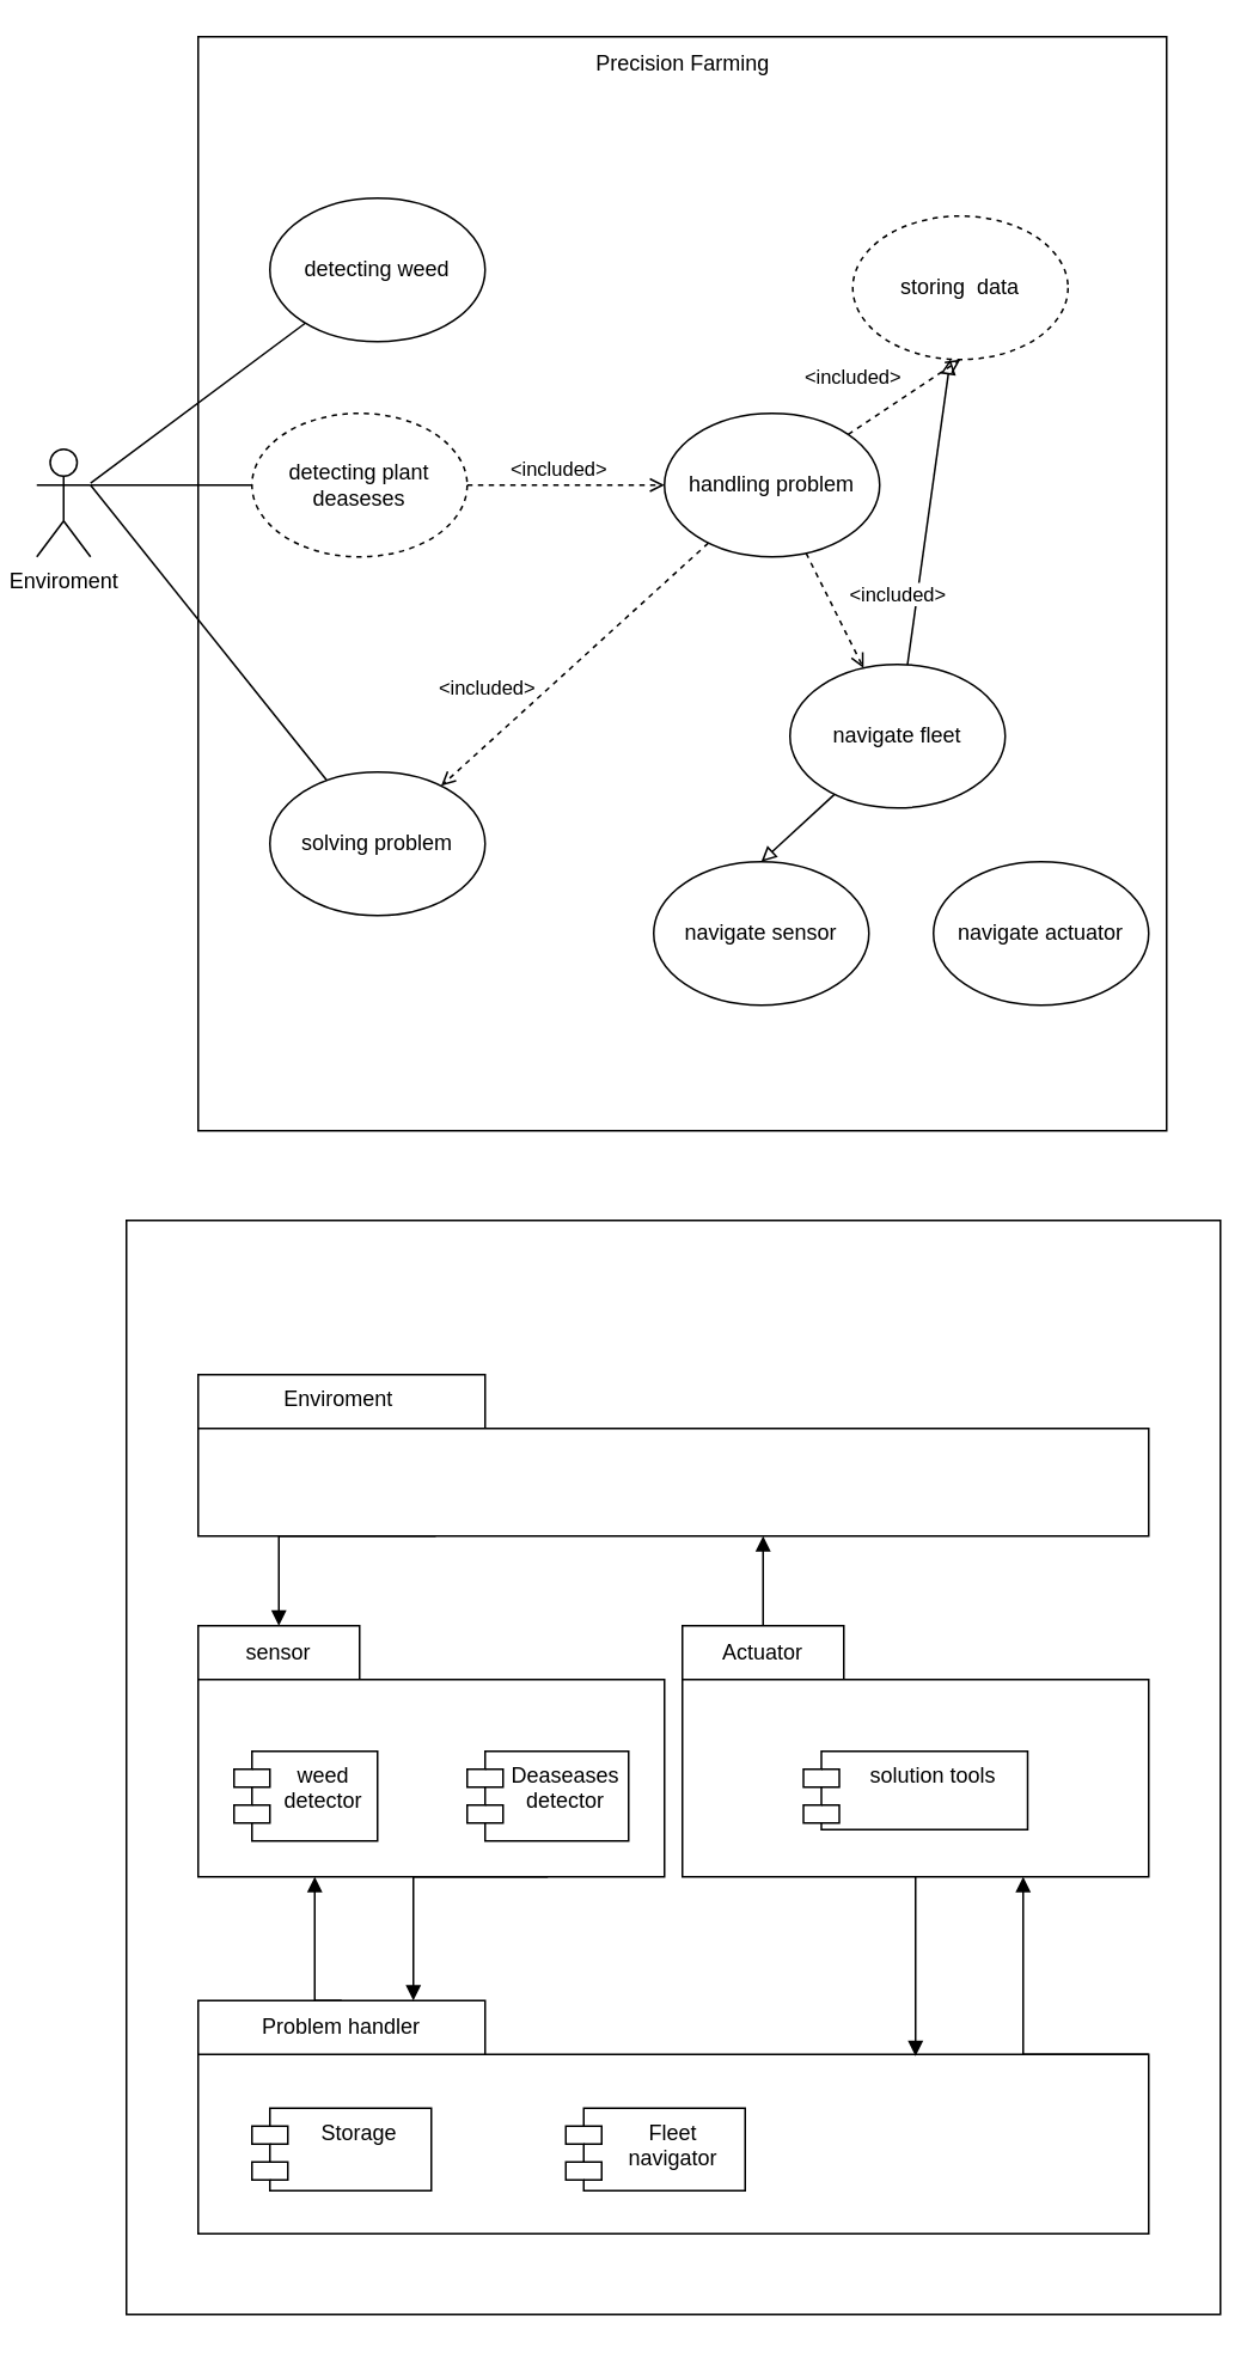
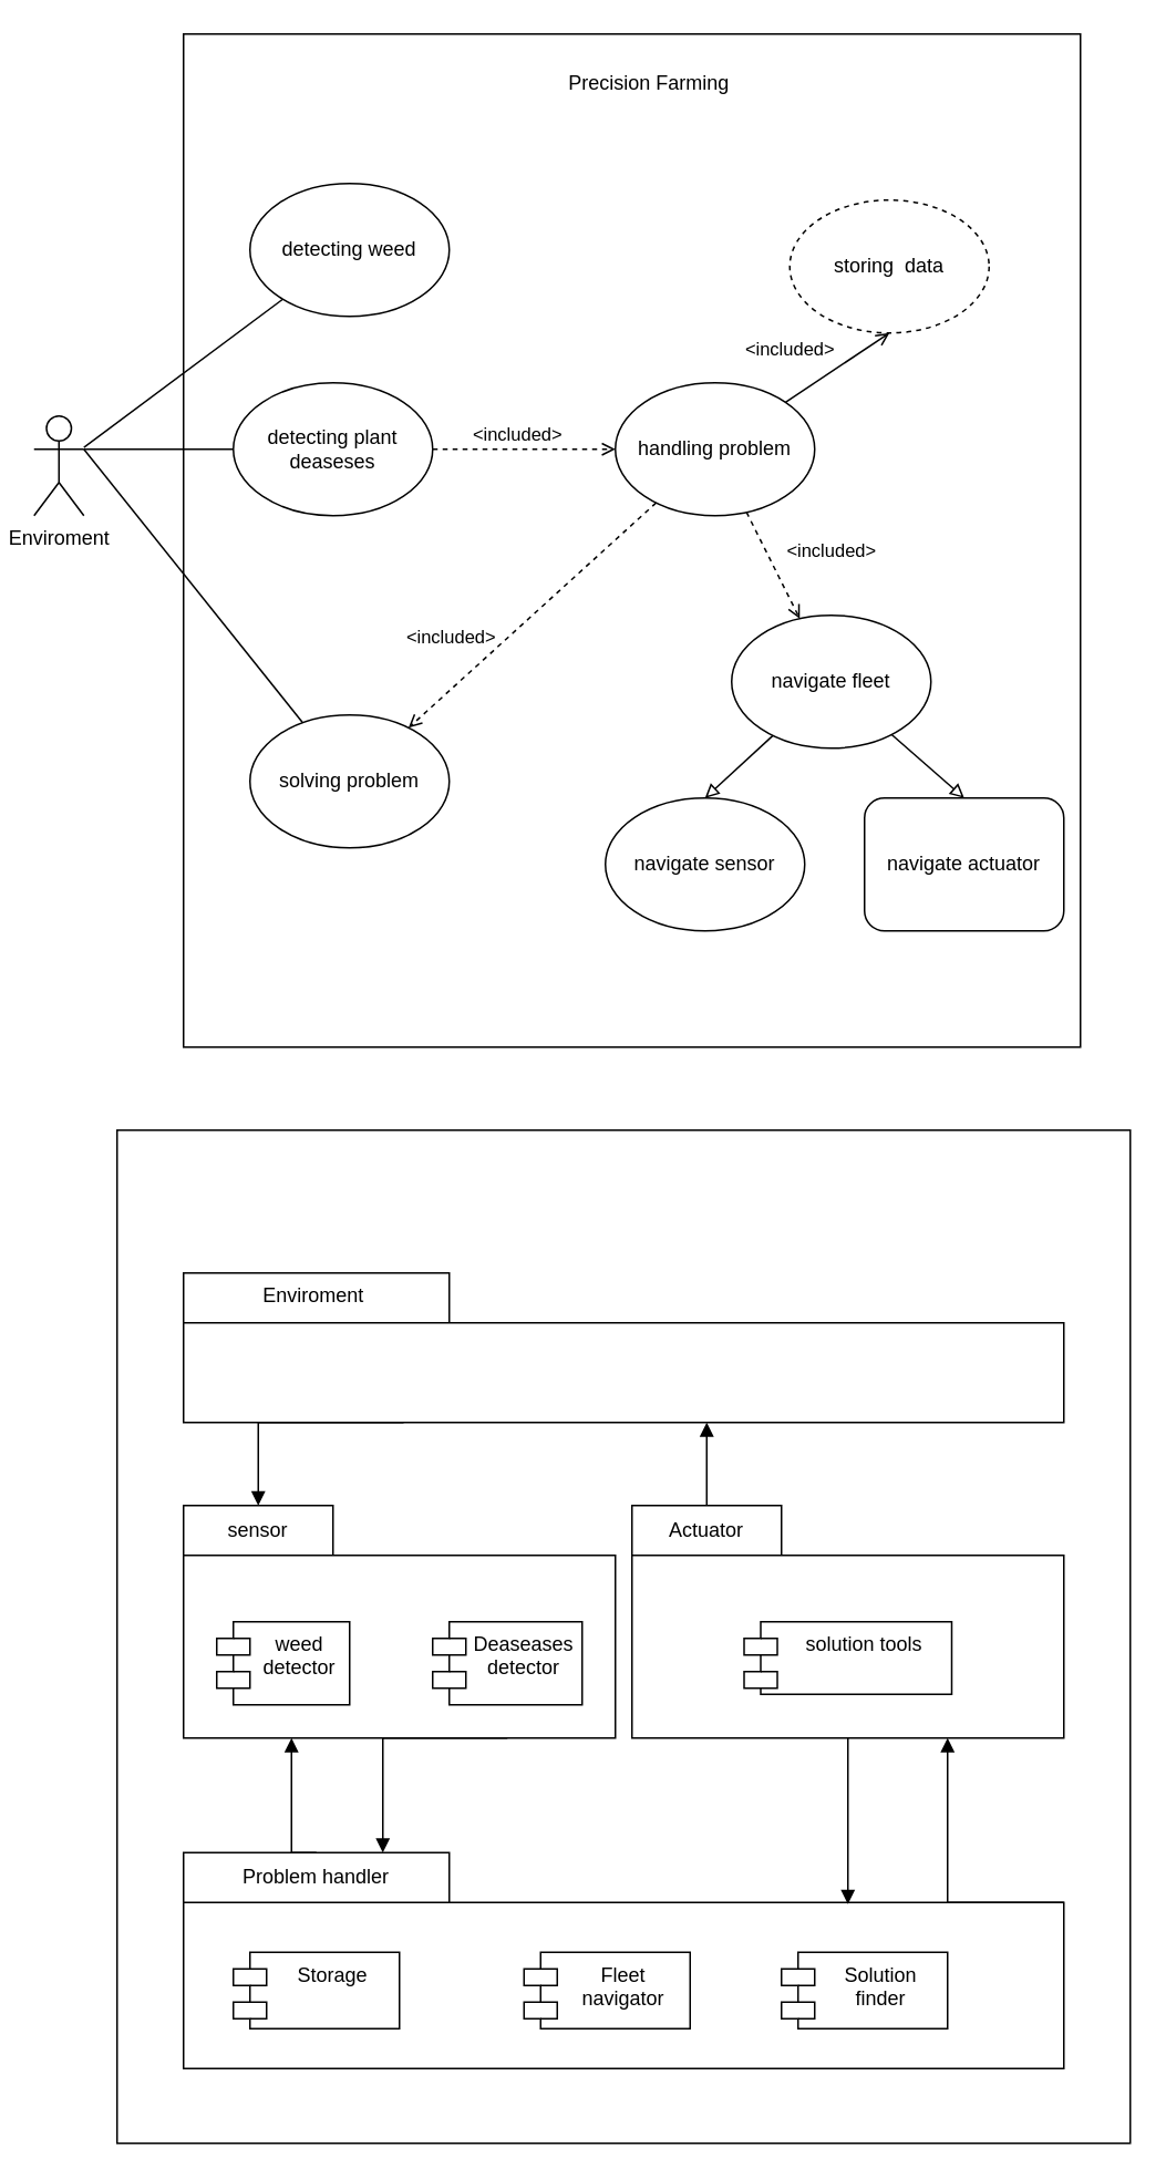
  <mxCell id="0" />
  <mxCell id="1" parent="0" />
  <mxCell id="2" value="" style="rounded=0;whiteSpace=wrap;html=1;" vertex="1" parent="1"><mxGeometry x="70" y="680" width="610" height="610" as="geometry" /></mxCell>
  <mxCell id="3" value="" style="rounded=0;whiteSpace=wrap;html=1;" vertex="1" parent="1"><mxGeometry x="110" y="20" width="540" height="610" as="geometry" /></mxCell>
  <mxCell id="4" style="edgeStyle=none;rounded=0;orthogonalLoop=1;jettySize=auto;html=1;entryX=1;entryY=0.333;entryDx=0;entryDy=0;entryPerimeter=0;endArrow=none;endFill=0;" edge="1" parent="1" source="7" target="16"><mxGeometry relative="1" as="geometry" /></mxCell>
  <mxCell id="5" style="edgeStyle=none;rounded=0;orthogonalLoop=1;jettySize=auto;html=1;dashed=1;endArrow=open;endFill=0;" edge="1" parent="1" source="7" target="23"><mxGeometry relative="1" as="geometry" /></mxCell>
  <mxCell id="6" value="&amp;lt;included&amp;gt;" style="edgeLabel;html=1;align=center;verticalAlign=middle;resizable=0;points=[];" vertex="1" connectable="0" parent="5"><mxGeometry x="-0.242" y="-1" relative="1" as="geometry"><mxPoint x="8" y="-11" as="offset" /></mxGeometry></mxCell>
- <mxCell id="7" value="detecting plant deaseses" style="ellipse;whiteSpace=wrap;html=1;dashed=1;" vertex="1" parent="1"><mxGeometry x="140" y="230" width="120" height="80" as="geometry" /></mxCell>
- <mxCell id="8" value="Precision Farming" style="text;html=1;strokeColor=none;fillColor=none;align=center;verticalAlign=middle;whiteSpace=wrap;rounded=0;" vertex="1" parent="1"><mxGeometry x="302.5" y="20" width="155" height="30" as="geometry" /></mxCell>
+ <mxCell id="7" value="detecting plant deaseses" style="ellipse;whiteSpace=wrap;html=1;" vertex="1" parent="1"><mxGeometry x="140" y="230" width="120" height="80" as="geometry" /></mxCell>
+ <mxCell id="8" value="Precision Farming" style="text;html=1;strokeColor=none;fillColor=none;align=center;verticalAlign=middle;whiteSpace=wrap;rounded=0;" vertex="1" parent="1"><mxGeometry x="312.5" y="35" width="155" height="30" as="geometry" /></mxCell>
  <mxCell id="9" style="rounded=0;orthogonalLoop=1;jettySize=auto;html=1;endArrow=none;endFill=0;" edge="1" parent="1" source="10" target="16"><mxGeometry relative="1" as="geometry" /></mxCell>
  <mxCell id="10" value="detecting weed" style="ellipse;whiteSpace=wrap;html=1;" vertex="1" parent="1"><mxGeometry x="150" y="110" width="120" height="80" as="geometry" /></mxCell>
  <mxCell id="11" style="edgeStyle=none;rounded=0;orthogonalLoop=1;jettySize=auto;html=1;entryX=0.5;entryY=0;entryDx=0;entryDy=0;endArrow=block;endFill=0;" edge="1" parent="1" source="13" target="14"><mxGeometry relative="1" as="geometry" /></mxCell>
- <mxCell id="12" style="edgeStyle=none;rounded=0;orthogonalLoop=1;jettySize=auto;html=1;endArrow=block;endFill=0;" edge="1" parent="1" source="13" target="24"><mxGeometry relative="1" as="geometry" /></mxCell>
+ <mxCell id="12" style="edgeStyle=none;rounded=0;orthogonalLoop=1;jettySize=auto;html=1;entryX=0.5;entryY=0;entryDx=0;entryDy=0;endArrow=block;endFill=0;" edge="1" parent="1" source="13" target="15"><mxGeometry relative="1" as="geometry" /></mxCell>
  <mxCell id="13" value="navigate fleet" style="ellipse;whiteSpace=wrap;html=1;" vertex="1" parent="1"><mxGeometry x="440" y="370" width="120" height="80" as="geometry" /></mxCell>
  <mxCell id="14" value="navigate sensor" style="ellipse;whiteSpace=wrap;html=1;" vertex="1" parent="1"><mxGeometry x="364" y="480" width="120" height="80" as="geometry" /></mxCell>
- <mxCell id="15" value="navigate actuator" style="ellipse;whiteSpace=wrap;html=1;" vertex="1" parent="1"><mxGeometry x="520" y="480" width="120" height="80" as="geometry" /></mxCell>
+ <mxCell id="15" value="navigate actuator" style="whiteSpace=wrap;html=1;rounded=1;" vertex="1" parent="1"><mxGeometry x="520" y="480" width="120" height="80" as="geometry" /></mxCell>
  <mxCell id="16" value="Enviroment" style="shape=umlActor;verticalLabelPosition=bottom;verticalAlign=top;html=1;outlineConnect=0;" vertex="1" parent="1"><mxGeometry x="20" y="250" width="30" height="60" as="geometry" /></mxCell>
  <mxCell id="17" style="edgeStyle=none;rounded=0;orthogonalLoop=1;jettySize=auto;html=1;dashed=1;endArrow=open;endFill=0;" edge="1" parent="1" source="23" target="26"><mxGeometry relative="1" as="geometry"><Array as="points"><mxPoint x="320" y="370" /></Array></mxGeometry></mxCell>
  <mxCell id="18" value="&amp;lt;included&amp;gt;" style="edgeLabel;html=1;align=center;verticalAlign=middle;resizable=0;points=[];" vertex="1" connectable="0" parent="17"><mxGeometry x="0.249" y="-6" relative="1" as="geometry"><mxPoint x="-27" as="offset" /></mxGeometry></mxCell>
- <mxCell id="19" style="edgeStyle=none;rounded=0;orthogonalLoop=1;jettySize=auto;html=1;entryX=0.5;entryY=1;entryDx=0;entryDy=0;dashed=1;endArrow=open;endFill=0;" edge="1" parent="1" source="23" target="24"><mxGeometry relative="1" as="geometry" /></mxCell>
+ <mxCell id="19" style="edgeStyle=none;rounded=0;orthogonalLoop=1;jettySize=auto;html=1;entryX=0.5;entryY=1;entryDx=0;entryDy=0;dashed=0;endArrow=open;endFill=0;" edge="1" parent="1" source="23" target="24"><mxGeometry relative="1" as="geometry" /></mxCell>
  <mxCell id="20" value="&amp;lt;included&amp;gt;" style="edgeLabel;html=1;align=center;verticalAlign=middle;resizable=0;points=[];" vertex="1" connectable="0" parent="19"><mxGeometry x="-0.36" y="3" relative="1" as="geometry"><mxPoint x="-16" y="-16" as="offset" /></mxGeometry></mxCell>
  <mxCell id="21" style="edgeStyle=none;rounded=0;orthogonalLoop=1;jettySize=auto;html=1;dashed=1;endArrow=open;endFill=0;" edge="1" parent="1" source="23" target="13"><mxGeometry relative="1" as="geometry" /></mxCell>
  <mxCell id="22" value="&amp;lt;included&amp;gt;" style="edgeLabel;html=1;align=center;verticalAlign=middle;resizable=0;points=[];" vertex="1" connectable="0" parent="21"><mxGeometry x="-0.47" y="-1" relative="1" as="geometry"><mxPoint x="43" y="5" as="offset" /></mxGeometry></mxCell>
  <mxCell id="23" value="handling problem" style="ellipse;whiteSpace=wrap;html=1;" vertex="1" parent="1"><mxGeometry x="370" y="230" width="120" height="80" as="geometry" /></mxCell>
  <mxCell id="24" value="storing&amp;nbsp; data" style="ellipse;whiteSpace=wrap;html=1;dashed=1;" vertex="1" parent="1"><mxGeometry x="475" y="120" width="120" height="80" as="geometry" /></mxCell>
  <mxCell id="25" style="edgeStyle=none;rounded=0;orthogonalLoop=1;jettySize=auto;html=1;entryX=1;entryY=0.333;entryDx=0;entryDy=0;entryPerimeter=0;endArrow=none;endFill=0;" edge="1" parent="1" source="26" target="16"><mxGeometry relative="1" as="geometry" /></mxCell>
  <mxCell id="26" value="solving problem" style="ellipse;whiteSpace=wrap;html=1;" vertex="1" parent="1"><mxGeometry x="150" y="430" width="120" height="80" as="geometry" /></mxCell>
  <mxCell id="27" value="" style="group" vertex="1" connectable="0" parent="1"><mxGeometry x="110" y="766" width="530" height="90" as="geometry" /></mxCell>
  <mxCell id="28" value="" style="shape=folder;fontStyle=1;spacingTop=10;tabWidth=160;tabHeight=30;tabPosition=left;html=1;" vertex="1" parent="27"><mxGeometry width="530" height="90" as="geometry" /></mxCell>
  <mxCell id="29" value="Enviroment" style="text;html=1;strokeColor=none;fillColor=none;align=center;verticalAlign=middle;whiteSpace=wrap;rounded=0;" vertex="1" parent="27"><mxGeometry width="157.037" height="27" as="geometry" /></mxCell>
  <mxCell id="30" value="" style="group" vertex="1" connectable="0" parent="1"><mxGeometry x="110" y="906" width="260" height="270" as="geometry" /></mxCell>
  <mxCell id="31" value="" style="shape=folder;fontStyle=1;spacingTop=10;tabWidth=90;tabHeight=30;tabPosition=left;html=1;" vertex="1" parent="30"><mxGeometry width="260" height="140" as="geometry" /></mxCell>
  <mxCell id="32" value="sensor" style="text;html=1;strokeColor=none;fillColor=none;align=center;verticalAlign=middle;whiteSpace=wrap;rounded=0;" vertex="1" parent="30"><mxGeometry width="90" height="30" as="geometry" /></mxCell>
  <mxCell id="33" value="weed &#10;detector" style="shape=module;align=left;spacingLeft=20;align=center;verticalAlign=top;" vertex="1" parent="30"><mxGeometry x="20" y="70" width="80" height="50" as="geometry" /></mxCell>
  <mxCell id="34" value="Deaseases&#10;detector" style="shape=module;align=left;spacingLeft=20;align=center;verticalAlign=top;" vertex="1" parent="30"><mxGeometry x="150" y="70" width="90" height="50" as="geometry" /></mxCell>
  <mxCell id="35" value="" style="group" vertex="1" connectable="0" parent="1"><mxGeometry x="380" y="906" width="260" height="140" as="geometry" /></mxCell>
  <mxCell id="36" value="" style="shape=folder;fontStyle=1;spacingTop=10;tabWidth=90;tabHeight=30;tabPosition=left;html=1;" vertex="1" parent="35"><mxGeometry width="260" height="140" as="geometry" /></mxCell>
  <mxCell id="37" value="Actuator" style="text;html=1;strokeColor=none;fillColor=none;align=center;verticalAlign=middle;whiteSpace=wrap;rounded=0;" vertex="1" parent="35"><mxGeometry width="90" height="30" as="geometry" /></mxCell>
  <mxCell id="38" value="solution tools" style="shape=module;align=left;spacingLeft=20;align=center;verticalAlign=top;" vertex="1" parent="35"><mxGeometry x="67.5" y="70" width="125" height="43.7" as="geometry" /></mxCell>
  <mxCell id="39" value="" style="group" vertex="1" connectable="0" parent="1"><mxGeometry x="110" y="1115" width="530" height="130" as="geometry" /></mxCell>
  <mxCell id="40" value="" style="shape=folder;fontStyle=1;spacingTop=10;tabWidth=160;tabHeight=30;tabPosition=left;html=1;" vertex="1" parent="39"><mxGeometry width="530" height="130" as="geometry" /></mxCell>
  <mxCell id="41" value="Problem handler" style="text;html=1;strokeColor=none;fillColor=none;align=center;verticalAlign=middle;whiteSpace=wrap;rounded=0;" vertex="1" parent="39"><mxGeometry width="160" height="30" as="geometry" /></mxCell>
+ <mxCell id="42" value="Solution&#10;finder" style="shape=module;align=left;spacingLeft=20;align=center;verticalAlign=top;" vertex="1" parent="39"><mxGeometry x="360" y="60" width="100" height="46" as="geometry" /></mxCell>
  <mxCell id="43" value="Fleet&#10;navigator" style="shape=module;align=left;spacingLeft=20;align=center;verticalAlign=top;" vertex="1" parent="39"><mxGeometry x="205" y="60" width="100" height="46" as="geometry" /></mxCell>
  <mxCell id="44" value="Storage" style="shape=module;align=left;spacingLeft=20;align=center;verticalAlign=top;" vertex="1" parent="39"><mxGeometry x="30" y="60" width="100" height="46" as="geometry" /></mxCell>
  <mxCell id="45" style="edgeStyle=orthogonalEdgeStyle;rounded=0;orthogonalLoop=1;jettySize=auto;html=1;entryX=0.25;entryY=1;entryDx=0;entryDy=0;entryPerimeter=0;endArrow=none;endFill=0;exitX=0.5;exitY=0;exitDx=0;exitDy=0;startArrow=block;startFill=1;" edge="1" parent="1" source="32" target="28"><mxGeometry relative="1" as="geometry"><Array as="points"><mxPoint x="155" y="856" /></Array></mxGeometry></mxCell>
  <mxCell id="46" style="edgeStyle=orthogonalEdgeStyle;rounded=0;orthogonalLoop=1;jettySize=auto;html=1;endArrow=block;endFill=1;" edge="1" parent="1" source="37" target="28"><mxGeometry relative="1" as="geometry"><Array as="points"><mxPoint x="425" y="846" /><mxPoint x="425" y="846" /></Array></mxGeometry></mxCell>
  <mxCell id="47" style="edgeStyle=orthogonalEdgeStyle;rounded=0;orthogonalLoop=1;jettySize=auto;html=1;entryX=0.5;entryY=0;entryDx=0;entryDy=0;startArrow=block;startFill=1;endArrow=none;endFill=0;exitX=0.25;exitY=1;exitDx=0;exitDy=0;exitPerimeter=0;" edge="1" parent="1" source="31" target="41"><mxGeometry relative="1" as="geometry"><Array as="points"><mxPoint x="175" y="1115" /></Array></mxGeometry></mxCell>
  <mxCell id="48" style="edgeStyle=orthogonalEdgeStyle;rounded=0;orthogonalLoop=1;jettySize=auto;html=1;entryX=0.75;entryY=1;entryDx=0;entryDy=0;entryPerimeter=0;startArrow=block;startFill=1;endArrow=none;endFill=0;exitX=0.75;exitY=0;exitDx=0;exitDy=0;" edge="1" parent="1" source="41" target="31"><mxGeometry relative="1" as="geometry"><Array as="points"><mxPoint x="230" y="1046" /></Array></mxGeometry></mxCell>
  <mxCell id="49" style="edgeStyle=orthogonalEdgeStyle;rounded=0;orthogonalLoop=1;jettySize=auto;html=1;startArrow=block;startFill=1;endArrow=none;endFill=0;" edge="1" parent="1" target="36"><mxGeometry relative="1" as="geometry"><mxPoint x="510" y="1146" as="sourcePoint" /><Array as="points"><mxPoint x="510" y="1145" /></Array></mxGeometry></mxCell>
  <mxCell id="50" style="edgeStyle=orthogonalEdgeStyle;rounded=0;orthogonalLoop=1;jettySize=auto;html=1;entryX=0;entryY=0;entryDx=530;entryDy=30;entryPerimeter=0;startArrow=block;startFill=1;endArrow=none;endFill=0;" edge="1" parent="1" source="36" target="40"><mxGeometry relative="1" as="geometry"><Array as="points"><mxPoint x="570" y="1145" /></Array></mxGeometry></mxCell>
